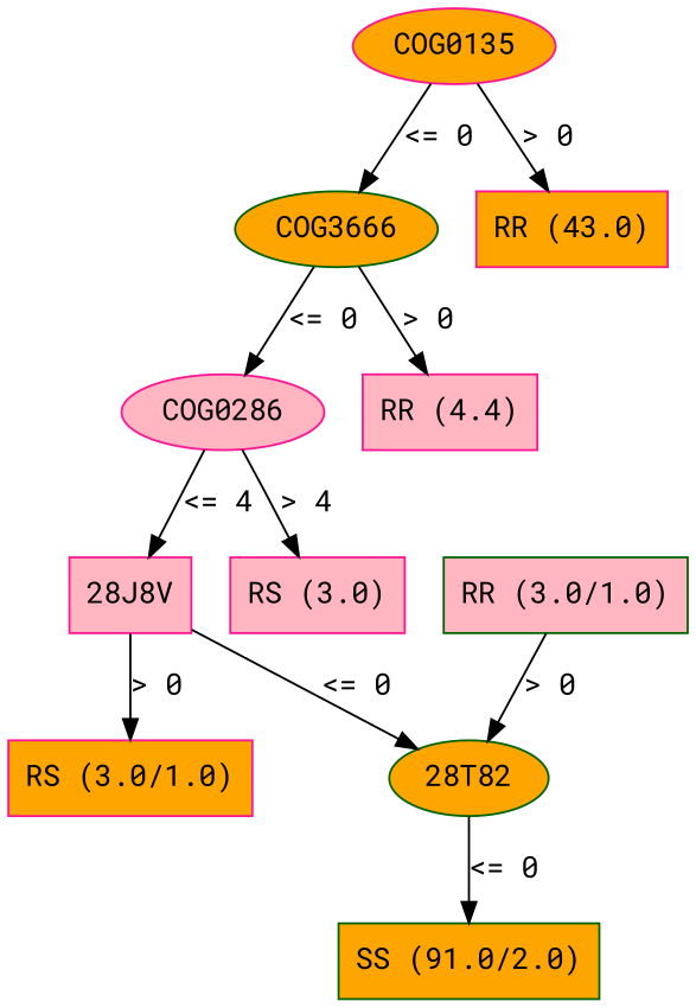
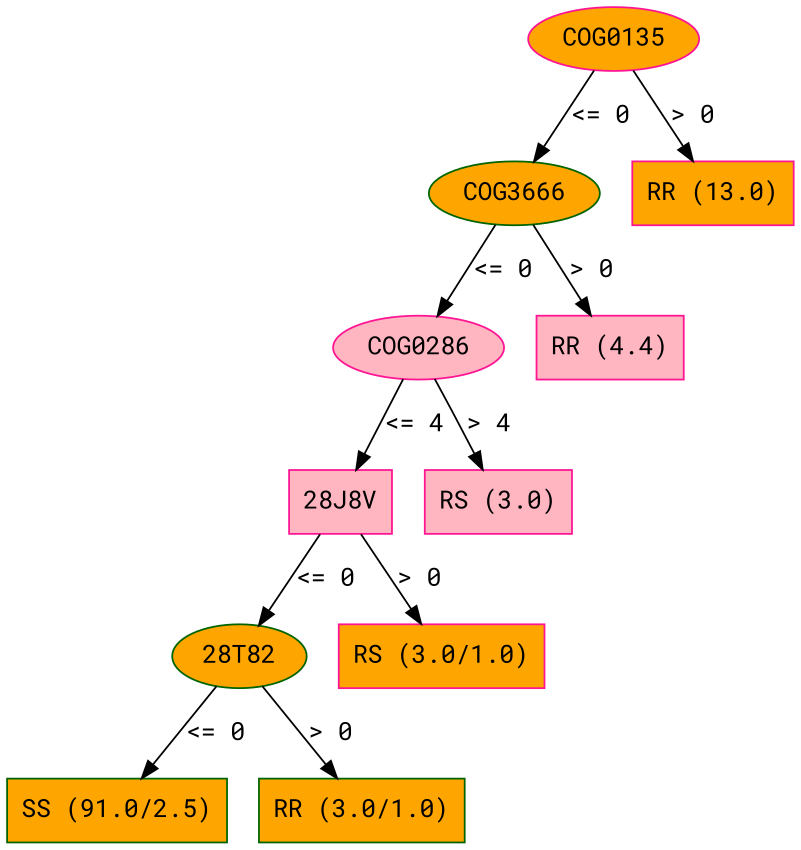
  digraph {
    fontname="Roboto Mono"
    node [color=deeppink fillcolor=orange fontname="Roboto Mono" style=filled shape=box]
    edge [fontname="Roboto Mono"]
    n1 [label=COG0135 shape=""]
    n2 [color=darkgreen label=COG3666 shape=""]
-   n3 [label="RR (43.0)"]
+   n3 [label="RR (13.0)"]
    n4 [fillcolor=lightpink label=COG0286 shape=""]
    n5 [fillcolor=lightpink label="RR (4.4)"]
    n6 [fillcolor=lightpink label="28J8V"]
    n7 [fillcolor=lightpink label="RS (3.0)"]
    n8 [color=darkgreen label="28T82" shape=""]
    n9 [label="RS (3.0/1.0)"]
-   n10 [color=darkgreen label="SS (91.0/2.0)"]
-   n11 [color=darkgreen fillcolor=lightpink label="RR (3.0/1.0)"]
+   n10 [color=darkgreen label="SS (91.0/2.5)"]
+   n11 [color=darkgreen label="RR (3.0/1.0)"]
    n1 -> n2 [label="<= 0"]
    n1 -> n3 [label="> 0"]
    n2 -> n4 [label="<= 0"]
    n2 -> n5 [label="> 0"]
    n4 -> n6 [label="<= 4"]
    n4 -> n7 [label="> 4"]
    n6 -> n8 [label="<= 0"]
    n6 -> n9 [label="> 0"]
    n8 -> n10 [label="<= 0"]
-   n11 -> n8 [label="> 0"]
+   n8 -> n11 [label="> 0"]
  }
